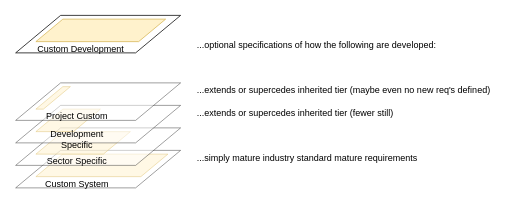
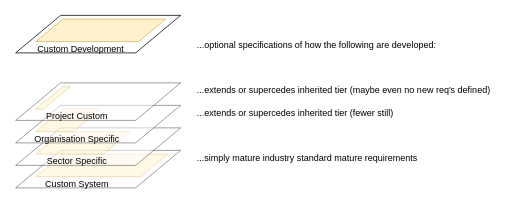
  <mxCell id="0" />
  <mxCell id="1" parent="0" />
  <mxCell id="2" value="&lt;span&gt;...extends or supercedes inherited tier (maybe even no new req's defined)&lt;/span&gt;" style="text;html=1;strokeColor=none;fillColor=none;align=left;verticalAlign=middle;whiteSpace=wrap;rounded=0;fontStyle=0" parent="1" vertex="1"><mxGeometry x="260" y="110" width="400" height="20" as="geometry" /></mxCell>
  <mxCell id="3" value="" style="shape=parallelogram;perimeter=parallelogramPerimeter;whiteSpace=wrap;html=1;fixedSize=1;size=60;opacity=50;" parent="1" vertex="1"><mxGeometry x="20" y="200" width="220" height="50" as="geometry" /></mxCell>
  <mxCell id="4" value="" style="shape=parallelogram;perimeter=parallelogramPerimeter;whiteSpace=wrap;html=1;fixedSize=1;size=36;fillColor=#fff2cc;strokeColor=#d6b656;opacity=50;" parent="1" vertex="1"><mxGeometry x="47" y="205" width="176" height="30" as="geometry" /></mxCell>
  <mxCell id="5" value="Custom System" style="text;html=1;strokeColor=none;fillColor=none;align=center;verticalAlign=middle;whiteSpace=wrap;rounded=0;opacity=50;" parent="1" vertex="1"><mxGeometry x="44" y="240" width="116" height="10" as="geometry" /></mxCell>
  <mxCell id="6" value="" style="shape=parallelogram;perimeter=parallelogramPerimeter;whiteSpace=wrap;html=1;fixedSize=1;size=60;opacity=50;" parent="1" vertex="1"><mxGeometry x="20" y="170" width="220" height="50" as="geometry" /></mxCell>
  <mxCell id="7" value="" style="shape=parallelogram;perimeter=parallelogramPerimeter;whiteSpace=wrap;html=1;fixedSize=1;size=36;fillColor=#fff2cc;strokeColor=#d6b656;opacity=50;" parent="1" vertex="1"><mxGeometry x="47" y="175" width="126" height="30" as="geometry" /></mxCell>
  <mxCell id="8" value="Sector Specific" style="text;html=1;strokeColor=none;fillColor=none;align=center;verticalAlign=middle;whiteSpace=wrap;rounded=0;opacity=50;" parent="1" vertex="1"><mxGeometry x="44" y="210" width="116" height="10" as="geometry" /></mxCell>
  <mxCell id="9" value="" style="shape=parallelogram;perimeter=parallelogramPerimeter;whiteSpace=wrap;html=1;fixedSize=1;size=60;opacity=50;" parent="1" vertex="1"><mxGeometry x="20" y="140" width="220" height="50" as="geometry" /></mxCell>
  <mxCell id="10" value="" style="shape=parallelogram;perimeter=parallelogramPerimeter;whiteSpace=wrap;html=1;fixedSize=1;size=36;fillColor=#fff2cc;strokeColor=#d6b656;opacity=50;" parent="1" vertex="1"><mxGeometry x="47" y="145" width="86" height="30" as="geometry" /></mxCell>
- <mxCell id="11" value="Development Specific" style="text;html=1;strokeColor=none;fillColor=none;align=center;verticalAlign=middle;whiteSpace=wrap;rounded=0;opacity=50;" parent="1" vertex="1"><mxGeometry x="44" y="180" width="116" height="10" as="geometry" /></mxCell>
+ <mxCell id="11" value="Organisation Specific" style="text;html=1;strokeColor=none;fillColor=none;align=center;verticalAlign=middle;whiteSpace=wrap;rounded=0;opacity=50;" parent="1" vertex="1"><mxGeometry x="44" y="180" width="116" height="10" as="geometry" /></mxCell>
  <mxCell id="12" value="" style="shape=parallelogram;perimeter=parallelogramPerimeter;whiteSpace=wrap;html=1;fixedSize=1;size=60;opacity=50;" parent="1" vertex="1"><mxGeometry x="20" y="110" width="220" height="50" as="geometry" /></mxCell>
  <mxCell id="13" value="" style="shape=parallelogram;perimeter=parallelogramPerimeter;whiteSpace=wrap;html=1;fixedSize=1;size=36;fillColor=#fff2cc;strokeColor=#d6b656;opacity=50;" parent="1" vertex="1"><mxGeometry x="47" y="115" width="46" height="30" as="geometry" /></mxCell>
  <mxCell id="14" value="Project Custom" style="text;html=1;strokeColor=none;fillColor=none;align=center;verticalAlign=middle;whiteSpace=wrap;rounded=0;opacity=50;" parent="1" vertex="1"><mxGeometry x="44" y="150" width="116" height="10" as="geometry" /></mxCell>
  <mxCell id="15" value="&lt;span&gt;...extends or supercedes inherited tier (fewer still)&lt;/span&gt;" style="text;html=1;strokeColor=none;fillColor=none;align=left;verticalAlign=middle;whiteSpace=wrap;rounded=0;fontStyle=0" parent="1" vertex="1"><mxGeometry x="260" y="140" width="320" height="20" as="geometry" /></mxCell>
  <mxCell id="16" value="&lt;span&gt;...simply mature industry standard mature requirements&amp;nbsp;&lt;/span&gt;" style="text;html=1;strokeColor=none;fillColor=none;align=left;verticalAlign=middle;whiteSpace=wrap;rounded=0;fontStyle=0" parent="1" vertex="1"><mxGeometry x="260" y="200" width="320" height="20" as="geometry" /></mxCell>
  <mxCell id="17" value="" style="shape=parallelogram;perimeter=parallelogramPerimeter;whiteSpace=wrap;html=1;fixedSize=1;size=60;" vertex="1" parent="1"><mxGeometry x="20" y="20" width="220" height="50" as="geometry" /></mxCell>
  <mxCell id="18" value="" style="shape=parallelogram;perimeter=parallelogramPerimeter;whiteSpace=wrap;html=1;fixedSize=1;size=36;fillColor=#fff2cc;strokeColor=#d6b656;" vertex="1" parent="1"><mxGeometry x="47" y="25" width="173" height="30" as="geometry" /></mxCell>
  <mxCell id="19" value="Custom Development" style="text;html=1;strokeColor=none;fillColor=none;align=center;verticalAlign=middle;whiteSpace=wrap;rounded=0;" vertex="1" parent="1"><mxGeometry x="44" y="60" width="126" height="10" as="geometry" /></mxCell>
  <mxCell id="20" value="&lt;span&gt;...optional specifications of how the following are developed:&lt;/span&gt;" style="text;html=1;strokeColor=none;fillColor=none;align=left;verticalAlign=middle;whiteSpace=wrap;rounded=0;fontStyle=0" vertex="1" parent="1"><mxGeometry x="260" y="50" width="400" height="20" as="geometry" /></mxCell>
